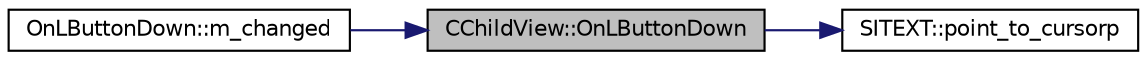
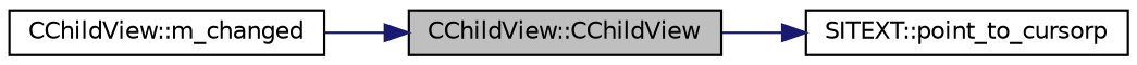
  digraph {
    rankdir=LR
    node [color=black fillcolor=white fontname=Helvetica fontsize=10 shape=record style=filled]
    edge [color=midnightblue fontname=Helvetica fontsize=10 labelfontname=Helvetica labelfontsize=10 style=solid]
-   n1 [fillcolor=grey75 fontcolor=black height=0.2 label="CChildView::OnLButtonDown" width=0.4]
+   n1 [fillcolor=grey75 fontcolor=black height=0.2 label="CChildView::CChildView" width=0.4]
    n2 [height=0.2 label="SITEXT::point_to_cursorp" width=0.4]
-   n3 [height=0.2 label="OnLButtonDown::m_changed" width=0.4]
+   n3 [height=0.2 label="CChildView::m_changed" width=0.4]
    n1 -> n2
    n3 -> n1
  }
